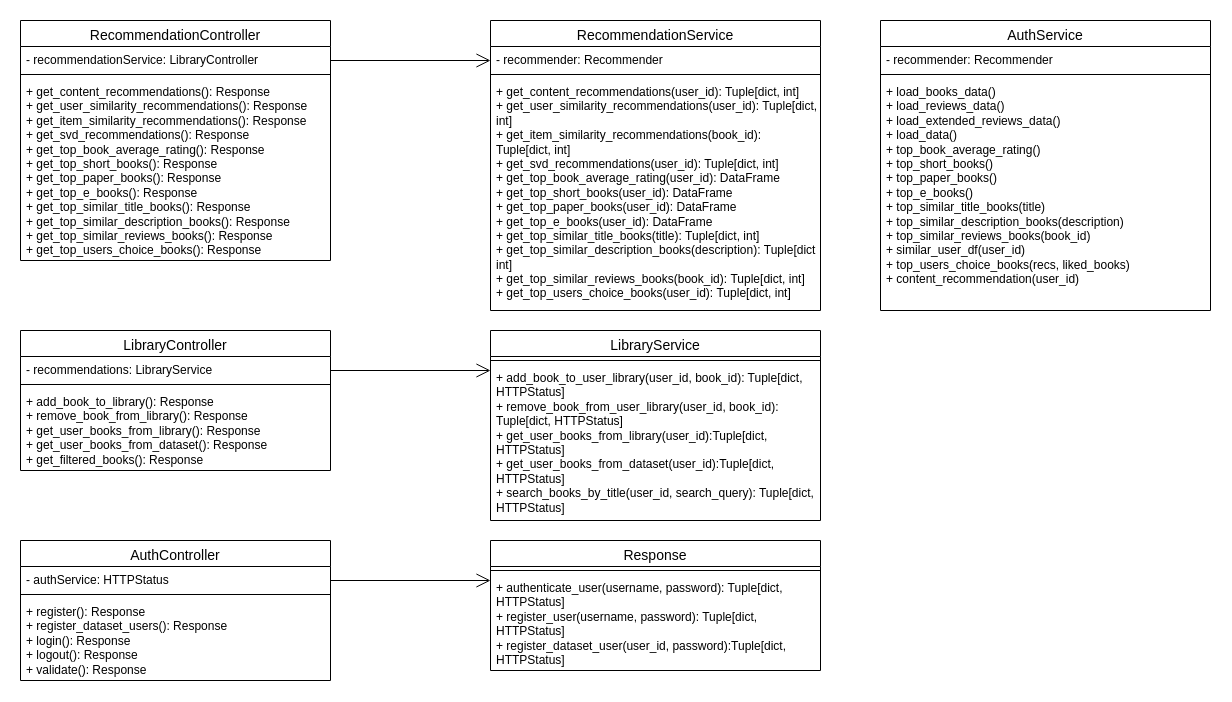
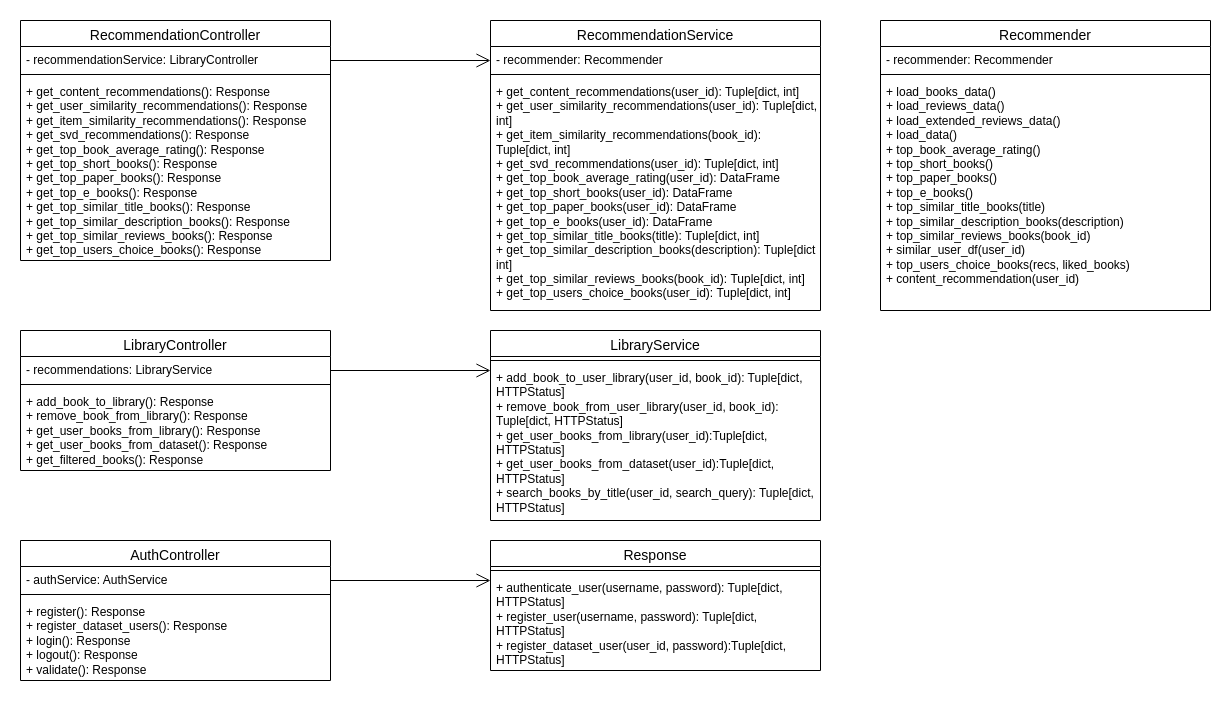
  <mxCell id="0" />
  <mxCell id="1" parent="0" />
  <mxCell id="2" value="&lt;span style=&quot;font-size: 14px; font-weight: 400; text-align: left; white-space: pre; background-color: rgb(255, 255, 255);&quot;&gt;&lt;font face=&quot;Helvetica&quot;&gt;RecommendationController&lt;/font&gt;&lt;/span&gt;" style="swimlane;fontStyle=1;align=center;verticalAlign=top;childLayout=stackLayout;horizontal=1;startSize=26;horizontalStack=0;resizeParent=1;resizeParentMax=0;resizeLast=0;collapsible=1;marginBottom=0;whiteSpace=wrap;html=1;" parent="1" vertex="1"><mxGeometry x="20" y="20" width="310" height="240" as="geometry"><mxRectangle x="100" y="120" width="100" height="30" as="alternateBounds" /></mxGeometry></mxCell>
  <mxCell id="3" value="- recommendationService: LibraryController" style="text;strokeColor=none;fillColor=none;align=left;verticalAlign=top;spacingLeft=4;spacingRight=4;overflow=hidden;rotatable=0;points=[[0,0.5],[1,0.5]];portConstraint=eastwest;whiteSpace=wrap;html=1;" parent="2" vertex="1"><mxGeometry y="26" width="310" height="24" as="geometry" /></mxCell>
  <mxCell id="4" value="" style="line;strokeWidth=1;fillColor=none;align=left;verticalAlign=middle;spacingTop=-1;spacingLeft=3;spacingRight=3;rotatable=0;labelPosition=right;points=[];portConstraint=eastwest;strokeColor=inherit;" parent="2" vertex="1"><mxGeometry y="50" width="310" height="8" as="geometry" /></mxCell>
  <mxCell id="5" value="+&amp;nbsp;get_content_recommendations(): Response&lt;div&gt;+&amp;nbsp;get_user_similarity_recommendations(): Response&lt;/div&gt;&lt;div&gt;+&amp;nbsp;get_item_similarity_recommendations(): Response&lt;/div&gt;&lt;div&gt;+&amp;nbsp;get_svd_recommendations(): Response&lt;/div&gt;&lt;div&gt;+&amp;nbsp;get_top_book_average_rating(): Response&lt;/div&gt;&lt;div&gt;+&amp;nbsp;get_top_short_books(): Response&lt;/div&gt;&lt;div&gt;+&amp;nbsp;get_top_paper_books(): Response&lt;/div&gt;&lt;div&gt;+ get_top_e_books(): Response&lt;/div&gt;&lt;div&gt;+&amp;nbsp;get_top_similar_title_books(): Response&lt;/div&gt;&lt;div&gt;+&amp;nbsp;get_top_similar_description_books(): Response&lt;/div&gt;&lt;div&gt;+&amp;nbsp;get_top_similar_reviews_books(): Response&lt;/div&gt;&lt;div&gt;+&amp;nbsp;get_top_users_choice_books(): Response&lt;/div&gt;&lt;div&gt;&lt;br&gt;&lt;/div&gt;&lt;div&gt;&lt;br&gt;&lt;/div&gt;" style="text;strokeColor=none;fillColor=none;align=left;verticalAlign=top;spacingLeft=4;spacingRight=4;overflow=hidden;rotatable=0;points=[[0,0.5],[1,0.5]];portConstraint=eastwest;whiteSpace=wrap;html=1;" parent="2" vertex="1"><mxGeometry y="58" width="310" height="182" as="geometry" /></mxCell>
  <mxCell id="6" value="&lt;span style=&quot;font-size: 14px; font-weight: 400; text-align: left; white-space: pre; background-color: rgb(255, 255, 255);&quot;&gt;&lt;font face=&quot;Helvetica&quot;&gt;LibraryController&lt;/font&gt;&lt;/span&gt;" style="swimlane;fontStyle=1;align=center;verticalAlign=top;childLayout=stackLayout;horizontal=1;startSize=26;horizontalStack=0;resizeParent=1;resizeParentMax=0;resizeLast=0;collapsible=1;marginBottom=0;whiteSpace=wrap;html=1;" parent="1" vertex="1"><mxGeometry x="20" y="330" width="310" height="140" as="geometry"><mxRectangle x="100" y="120" width="100" height="30" as="alternateBounds" /></mxGeometry></mxCell>
  <mxCell id="7" value="- recommendations: LibraryService" style="text;strokeColor=none;fillColor=none;align=left;verticalAlign=top;spacingLeft=4;spacingRight=4;overflow=hidden;rotatable=0;points=[[0,0.5],[1,0.5]];portConstraint=eastwest;whiteSpace=wrap;html=1;" parent="6" vertex="1"><mxGeometry y="26" width="310" height="24" as="geometry" /></mxCell>
  <mxCell id="8" value="" style="line;strokeWidth=1;fillColor=none;align=left;verticalAlign=middle;spacingTop=-1;spacingLeft=3;spacingRight=3;rotatable=0;labelPosition=right;points=[];portConstraint=eastwest;strokeColor=inherit;" parent="6" vertex="1"><mxGeometry y="50" width="310" height="8" as="geometry" /></mxCell>
  <mxCell id="9" value="+&amp;nbsp;add_book_to_library(): Response&lt;div&gt;+&amp;nbsp;remove_book_from_library(): Response&lt;/div&gt;&lt;div&gt;+&amp;nbsp;get_user_books_from_library(): Response&lt;/div&gt;&lt;div&gt;+&amp;nbsp;get_user_books_from_dataset(): Response&lt;/div&gt;&lt;div&gt;+&amp;nbsp;get_filtered_books(): Response&lt;/div&gt;&lt;div&gt;&lt;br&gt;&lt;/div&gt;&lt;div&gt;&lt;br&gt;&lt;/div&gt;" style="text;strokeColor=none;fillColor=none;align=left;verticalAlign=top;spacingLeft=4;spacingRight=4;overflow=hidden;rotatable=0;points=[[0,0.5],[1,0.5]];portConstraint=eastwest;whiteSpace=wrap;html=1;" parent="6" vertex="1"><mxGeometry y="58" width="310" height="82" as="geometry" /></mxCell>
  <mxCell id="10" value="&lt;span style=&quot;font-size: 14px; font-weight: 400; text-align: left; white-space: pre; background-color: rgb(255, 255, 255);&quot;&gt;&lt;font face=&quot;Helvetica&quot;&gt;AuthController&lt;/font&gt;&lt;/span&gt;" style="swimlane;fontStyle=1;align=center;verticalAlign=top;childLayout=stackLayout;horizontal=1;startSize=26;horizontalStack=0;resizeParent=1;resizeParentMax=0;resizeLast=0;collapsible=1;marginBottom=0;whiteSpace=wrap;html=1;" parent="1" vertex="1"><mxGeometry x="20" y="540" width="310" height="140" as="geometry"><mxRectangle x="100" y="120" width="100" height="30" as="alternateBounds" /></mxGeometry></mxCell>
- <mxCell id="11" value="- authService: HTTPStatus" style="text;strokeColor=none;fillColor=none;align=left;verticalAlign=top;spacingLeft=4;spacingRight=4;overflow=hidden;rotatable=0;points=[[0,0.5],[1,0.5]];portConstraint=eastwest;whiteSpace=wrap;html=1;" parent="10" vertex="1"><mxGeometry y="26" width="310" height="24" as="geometry" /></mxCell>
+ <mxCell id="11" value="- authService: AuthService" style="text;strokeColor=none;fillColor=none;align=left;verticalAlign=top;spacingLeft=4;spacingRight=4;overflow=hidden;rotatable=0;points=[[0,0.5],[1,0.5]];portConstraint=eastwest;whiteSpace=wrap;html=1;" parent="10" vertex="1"><mxGeometry y="26" width="310" height="24" as="geometry" /></mxCell>
  <mxCell id="12" value="" style="line;strokeWidth=1;fillColor=none;align=left;verticalAlign=middle;spacingTop=-1;spacingLeft=3;spacingRight=3;rotatable=0;labelPosition=right;points=[];portConstraint=eastwest;strokeColor=inherit;" parent="10" vertex="1"><mxGeometry y="50" width="310" height="8" as="geometry" /></mxCell>
  <mxCell id="13" value="+&amp;nbsp;register(): Response&lt;div&gt;+&amp;nbsp;register_dataset_users(): Response&lt;/div&gt;&lt;div&gt;+&amp;nbsp;login(): Response&lt;/div&gt;&lt;div&gt;+&amp;nbsp;logout(): Response&lt;/div&gt;&lt;div&gt;+&amp;nbsp;validate(): Response&lt;/div&gt;&lt;div&gt;&lt;br&gt;&lt;/div&gt;&lt;div&gt;&lt;br&gt;&lt;/div&gt;" style="text;strokeColor=none;fillColor=none;align=left;verticalAlign=top;spacingLeft=4;spacingRight=4;overflow=hidden;rotatable=0;points=[[0,0.5],[1,0.5]];portConstraint=eastwest;whiteSpace=wrap;html=1;" parent="10" vertex="1"><mxGeometry y="58" width="310" height="82" as="geometry" /></mxCell>
  <mxCell id="14" value="" style="endArrow=open;endFill=1;endSize=12;html=1;rounded=0;" parent="1" edge="1"><mxGeometry width="160" relative="1" as="geometry"><mxPoint x="330" y="60" as="sourcePoint" /><mxPoint x="490" y="60" as="targetPoint" /></mxGeometry></mxCell>
  <mxCell id="15" value="&lt;span style=&quot;font-size: 14px; font-weight: 400; text-align: left; white-space: pre; background-color: rgb(255, 255, 255);&quot;&gt;&lt;font face=&quot;Helvetica&quot;&gt;RecommendationService&lt;/font&gt;&lt;/span&gt;" style="swimlane;fontStyle=1;align=center;verticalAlign=top;childLayout=stackLayout;horizontal=1;startSize=26;horizontalStack=0;resizeParent=1;resizeParentMax=0;resizeLast=0;collapsible=1;marginBottom=0;whiteSpace=wrap;html=1;" parent="1" vertex="1"><mxGeometry x="490" y="20" width="330" height="290" as="geometry"><mxRectangle x="100" y="120" width="100" height="30" as="alternateBounds" /></mxGeometry></mxCell>
  <mxCell id="16" value="- recommender: Recommender" style="text;strokeColor=none;fillColor=none;align=left;verticalAlign=top;spacingLeft=4;spacingRight=4;overflow=hidden;rotatable=0;points=[[0,0.5],[1,0.5]];portConstraint=eastwest;whiteSpace=wrap;html=1;" parent="15" vertex="1"><mxGeometry y="26" width="330" height="24" as="geometry" /></mxCell>
  <mxCell id="17" value="" style="line;strokeWidth=1;fillColor=none;align=left;verticalAlign=middle;spacingTop=-1;spacingLeft=3;spacingRight=3;rotatable=0;labelPosition=right;points=[];portConstraint=eastwest;strokeColor=inherit;" parent="15" vertex="1"><mxGeometry y="50" width="330" height="8" as="geometry" /></mxCell>
  <mxCell id="18" value="+&amp;nbsp;get_content_recommendations(user_id): Tuple[dict, int]&lt;div&gt;+&amp;nbsp;get_user_similarity_recommendations&lt;span style=&quot;background-color: initial;&quot;&gt;(user_id): Tuple[dict, int]&lt;/span&gt;&lt;/div&gt;&lt;div&gt;+&amp;nbsp;get_item_similarity_recommendations&lt;span style=&quot;background-color: initial;&quot;&gt;(book_id): Tuple[dict, int]&lt;/span&gt;&lt;/div&gt;&lt;div&gt;+&amp;nbsp;get_svd_recommendations&lt;span style=&quot;background-color: initial;&quot;&gt;(user_id): Tuple[dict, int]&lt;/span&gt;&lt;/div&gt;&lt;div&gt;+&amp;nbsp;get_top_book_average_rating(user_id): DataFrame&lt;/div&gt;&lt;div&gt;+&amp;nbsp;get_top_short_books&lt;span style=&quot;background-color: initial;&quot;&gt;(user_id): DataFrame&lt;/span&gt;&lt;/div&gt;&lt;div&gt;+&amp;nbsp;get_top_paper_books&lt;span style=&quot;background-color: initial;&quot;&gt;(user_id): DataFrame&lt;/span&gt;&lt;/div&gt;&lt;div&gt;+ get_top_e_books&lt;span style=&quot;background-color: initial;&quot;&gt;(user_id): DataFrame&lt;/span&gt;&lt;/div&gt;&lt;div&gt;+&amp;nbsp;get_top_similar_title_books(title):&amp;nbsp;&lt;span style=&quot;background-color: initial;&quot;&gt;Tuple[dict, int]&lt;/span&gt;&lt;/div&gt;&lt;div&gt;+&amp;nbsp;get_top_similar_description_books(description):&amp;nbsp;&lt;span style=&quot;background-color: initial;&quot;&gt;Tuple[dict, int]&lt;/span&gt;&lt;/div&gt;&lt;div&gt;+&amp;nbsp;get_top_similar_reviews_books(book_id):&amp;nbsp;&lt;span style=&quot;background-color: initial;&quot;&gt;Tuple[dict, int]&lt;/span&gt;&lt;/div&gt;&lt;div&gt;+&amp;nbsp;get_top_users_choice_books(user_id):&amp;nbsp;&lt;span style=&quot;background-color: initial;&quot;&gt;Tuple[dict, int]&lt;/span&gt;&lt;/div&gt;&lt;div&gt;&lt;br&gt;&lt;/div&gt;&lt;div&gt;&lt;br&gt;&lt;/div&gt;" style="text;strokeColor=none;fillColor=none;align=left;verticalAlign=top;spacingLeft=4;spacingRight=4;overflow=hidden;rotatable=0;points=[[0,0.5],[1,0.5]];portConstraint=eastwest;whiteSpace=wrap;html=1;" parent="15" vertex="1"><mxGeometry y="58" width="330" height="232" as="geometry" /></mxCell>
  <mxCell id="19" value="&lt;span style=&quot;font-size: 14px; font-weight: 400; text-align: left; white-space: pre; background-color: rgb(255, 255, 255);&quot;&gt;&lt;font face=&quot;Helvetica&quot;&gt;LibraryService&lt;/font&gt;&lt;/span&gt;" style="swimlane;fontStyle=1;align=center;verticalAlign=top;childLayout=stackLayout;horizontal=1;startSize=26;horizontalStack=0;resizeParent=1;resizeParentMax=0;resizeLast=0;collapsible=1;marginBottom=0;whiteSpace=wrap;html=1;" vertex="1" parent="1"><mxGeometry x="490" y="330" width="330" height="190" as="geometry"><mxRectangle x="100" y="120" width="100" height="30" as="alternateBounds" /></mxGeometry></mxCell>
  <mxCell id="20" value="" style="line;strokeWidth=1;fillColor=none;align=left;verticalAlign=middle;spacingTop=-1;spacingLeft=3;spacingRight=3;rotatable=0;labelPosition=right;points=[];portConstraint=eastwest;strokeColor=inherit;" vertex="1" parent="19"><mxGeometry y="26" width="330" height="8" as="geometry" /></mxCell>
  <mxCell id="21" value="+ add_book_to_user_library(user_id, book_id): Tuple[dict, HTTPStatus]&lt;div&gt;+ remove_book_from_user_library(user_id, book_id): Tuple[dict, HTTPStatus]&lt;/div&gt;&lt;div&gt;+ get_user_books_from_library(user_id):Tuple[dict, HTTPStatus]&lt;/div&gt;&lt;div&gt;+ get_user_books_from_dataset(user_id):Tuple[dict, HTTPStatus]&lt;/div&gt;&lt;div&gt;+&amp;nbsp;search_books_by_title(user_id, search_query): Tuple[dict, HTTPStatus]&lt;br&gt;&lt;div&gt;&lt;br&gt;&lt;/div&gt;&lt;div&gt;&lt;br&gt;&lt;/div&gt;&lt;/div&gt;" style="text;strokeColor=none;fillColor=none;align=left;verticalAlign=top;spacingLeft=4;spacingRight=4;overflow=hidden;rotatable=0;points=[[0,0.5],[1,0.5]];portConstraint=eastwest;whiteSpace=wrap;html=1;" vertex="1" parent="19"><mxGeometry y="34" width="330" height="156" as="geometry" /></mxCell>
  <mxCell id="22" value="&lt;span style=&quot;font-size: 14px; font-weight: 400; text-align: left; white-space: pre; background-color: rgb(255, 255, 255);&quot;&gt;&lt;font face=&quot;Helvetica&quot;&gt;Response&lt;/font&gt;&lt;/span&gt;" style="swimlane;fontStyle=1;align=center;verticalAlign=top;childLayout=stackLayout;horizontal=1;startSize=26;horizontalStack=0;resizeParent=1;resizeParentMax=0;resizeLast=0;collapsible=1;marginBottom=0;whiteSpace=wrap;html=1;" vertex="1" parent="1"><mxGeometry x="490" y="540" width="330" height="130" as="geometry"><mxRectangle x="100" y="120" width="100" height="30" as="alternateBounds" /></mxGeometry></mxCell>
  <mxCell id="23" value="" style="line;strokeWidth=1;fillColor=none;align=left;verticalAlign=middle;spacingTop=-1;spacingLeft=3;spacingRight=3;rotatable=0;labelPosition=right;points=[];portConstraint=eastwest;strokeColor=inherit;" vertex="1" parent="22"><mxGeometry y="26" width="330" height="8" as="geometry" /></mxCell>
  <mxCell id="24" value="+ authenticate_user(username, password): Tuple[dict, HTTPStatus]&lt;div&gt;+ register_user(username, password): Tuple[dict, HTTPStatus]&lt;/div&gt;&lt;div&gt;+ register_dataset_user(user_id, password):Tuple[dict, HTTPStatus]&lt;/div&gt;&lt;div&gt;&lt;div&gt;&lt;br&gt;&lt;/div&gt;&lt;div&gt;&lt;br&gt;&lt;/div&gt;&lt;/div&gt;" style="text;strokeColor=none;fillColor=none;align=left;verticalAlign=top;spacingLeft=4;spacingRight=4;overflow=hidden;rotatable=0;points=[[0,0.5],[1,0.5]];portConstraint=eastwest;whiteSpace=wrap;html=1;" vertex="1" parent="22"><mxGeometry y="34" width="330" height="96" as="geometry" /></mxCell>
  <mxCell id="25" value="" style="endArrow=open;endFill=1;endSize=12;html=1;rounded=0;" edge="1" parent="1"><mxGeometry width="160" relative="1" as="geometry"><mxPoint x="330" y="370" as="sourcePoint" /><mxPoint x="490" y="370" as="targetPoint" /></mxGeometry></mxCell>
  <mxCell id="26" value="" style="endArrow=open;endFill=1;endSize=12;html=1;rounded=0;" edge="1" parent="1"><mxGeometry width="160" relative="1" as="geometry"><mxPoint x="330" y="580" as="sourcePoint" /><mxPoint x="490" y="580" as="targetPoint" /></mxGeometry></mxCell>
- <mxCell id="27" value="&lt;span style=&quot;font-size: 14px; font-weight: 400; text-align: left; white-space: pre; background-color: rgb(255, 255, 255);&quot;&gt;&lt;font face=&quot;Helvetica&quot;&gt;AuthService&lt;/font&gt;&lt;/span&gt;" style="swimlane;fontStyle=1;align=center;verticalAlign=top;childLayout=stackLayout;horizontal=1;startSize=26;horizontalStack=0;resizeParent=1;resizeParentMax=0;resizeLast=0;collapsible=1;marginBottom=0;whiteSpace=wrap;html=1;" vertex="1" parent="1"><mxGeometry x="880" y="20" width="330" height="290" as="geometry"><mxRectangle x="100" y="120" width="100" height="30" as="alternateBounds" /></mxGeometry></mxCell>
+ <mxCell id="27" value="&lt;span style=&quot;font-size: 14px; font-weight: 400; text-align: left; white-space: pre; background-color: rgb(255, 255, 255);&quot;&gt;&lt;font face=&quot;Helvetica&quot;&gt;Recommender&lt;/font&gt;&lt;/span&gt;" style="swimlane;fontStyle=1;align=center;verticalAlign=top;childLayout=stackLayout;horizontal=1;startSize=26;horizontalStack=0;resizeParent=1;resizeParentMax=0;resizeLast=0;collapsible=1;marginBottom=0;whiteSpace=wrap;html=1;" vertex="1" parent="1"><mxGeometry x="880" y="20" width="330" height="290" as="geometry"><mxRectangle x="100" y="120" width="100" height="30" as="alternateBounds" /></mxGeometry></mxCell>
  <mxCell id="28" value="- recommender: Recommender" style="text;strokeColor=none;fillColor=none;align=left;verticalAlign=top;spacingLeft=4;spacingRight=4;overflow=hidden;rotatable=0;points=[[0,0.5],[1,0.5]];portConstraint=eastwest;whiteSpace=wrap;html=1;" vertex="1" parent="27"><mxGeometry y="26" width="330" height="24" as="geometry" /></mxCell>
  <mxCell id="29" value="" style="line;strokeWidth=1;fillColor=none;align=left;verticalAlign=middle;spacingTop=-1;spacingLeft=3;spacingRight=3;rotatable=0;labelPosition=right;points=[];portConstraint=eastwest;strokeColor=inherit;" vertex="1" parent="27"><mxGeometry y="50" width="330" height="8" as="geometry" /></mxCell>
  <mxCell id="30" value="+&amp;nbsp;load_books_data()&lt;div&gt;+&amp;nbsp;&lt;span style=&quot;background-color: initial;&quot;&gt;load_reviews_data()&lt;/span&gt;&lt;/div&gt;&lt;div&gt;+&amp;nbsp;&lt;span style=&quot;background-color: initial;&quot;&gt;load_extended_reviews_data()&lt;/span&gt;&lt;/div&gt;&lt;div&gt;+ load_data()&lt;/div&gt;&lt;div&gt;+&amp;nbsp;&lt;span style=&quot;background-color: initial;&quot;&gt;top_book_average_rating()&lt;/span&gt;&lt;/div&gt;&lt;div&gt;+&amp;nbsp;&lt;span style=&quot;background-color: initial;&quot;&gt;top_short_books()&lt;/span&gt;&lt;/div&gt;&lt;div&gt;&lt;span style=&quot;background-color: initial;&quot;&gt;+&amp;nbsp;&lt;/span&gt;&lt;span style=&quot;background-color: initial;&quot;&gt;top_paper_books()&lt;/span&gt;&lt;/div&gt;&lt;div&gt;+&amp;nbsp;&lt;span style=&quot;background-color: initial;&quot;&gt;top_e_books()&lt;/span&gt;&lt;/div&gt;&lt;div&gt;+ top_similar_title_books&lt;span style=&quot;background-color: initial;&quot;&gt;(title)&lt;/span&gt;&lt;/div&gt;&lt;div&gt;+&amp;nbsp;top_similar_description_books(description)&lt;/div&gt;&lt;div&gt;+&amp;nbsp;top_similar_reviews_books(book_id)&lt;/div&gt;&lt;div&gt;+&amp;nbsp;similar_user_df(user_id)&lt;/div&gt;&lt;div&gt;+&amp;nbsp;top_users_choice_books(recs, liked_books)&lt;/div&gt;&lt;div&gt;+&amp;nbsp;content_recommendation(user_id)&lt;/div&gt;&lt;div&gt;&lt;br&gt;&lt;/div&gt;" style="text;strokeColor=none;fillColor=none;align=left;verticalAlign=top;spacingLeft=4;spacingRight=4;overflow=hidden;rotatable=0;points=[[0,0.5],[1,0.5]];portConstraint=eastwest;whiteSpace=wrap;html=1;" vertex="1" parent="27"><mxGeometry y="58" width="330" height="232" as="geometry" /></mxCell>
